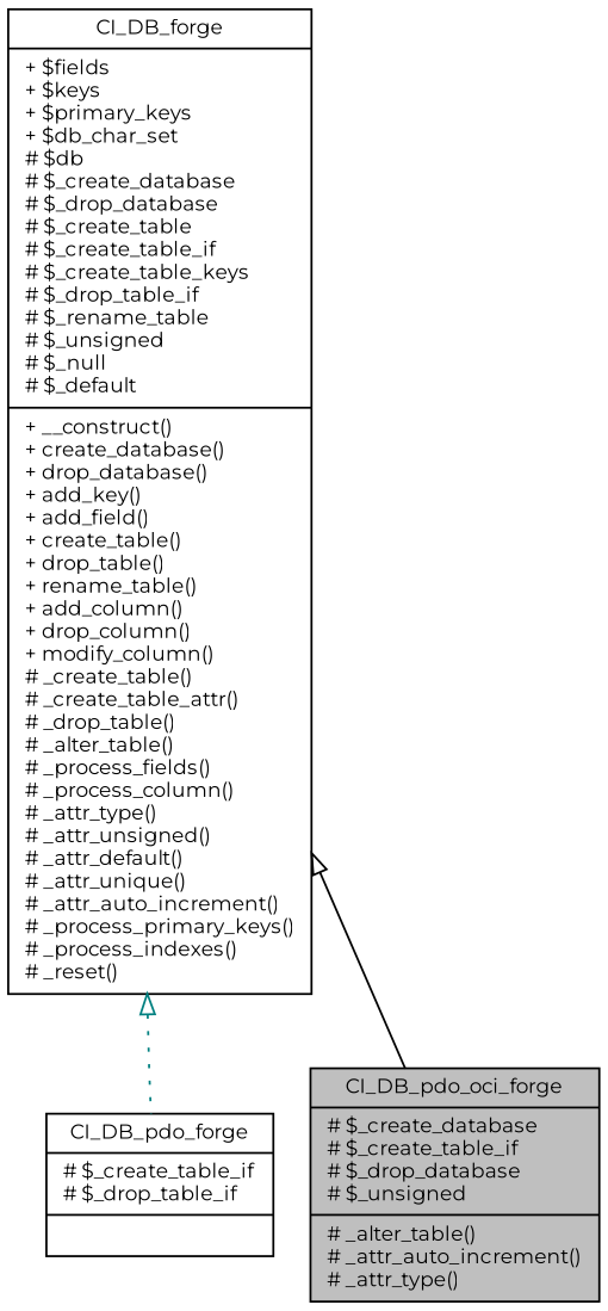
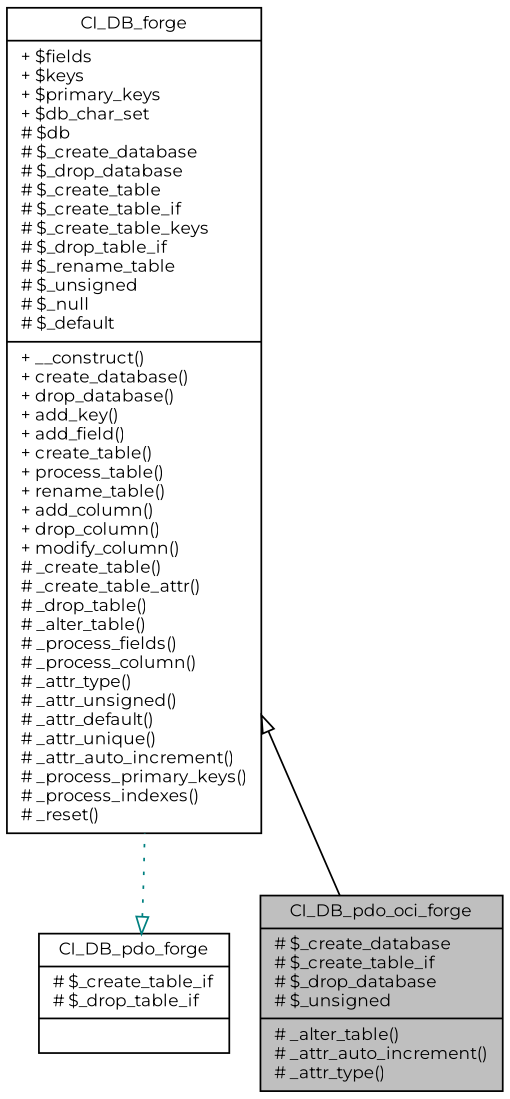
  digraph {
    fontname=Montserrat
    node [color=black fillcolor=white fontname=Montserrat fontsize=10 shape=record style=filled]
    edge [arrowtail=onormal dir=back fontname=Montserrat fontsize=10 labelfontname=Helvetica labelfontsize=10]
    n1 [fillcolor=grey75 fontcolor=black height=0.2 label="{CI_DB_pdo_oci_forge\n|# $_create_database\l# $_create_table_if\l# $_drop_database\l# $_unsigned\l|# _alter_table()\l# _attr_auto_increment()\l# _attr_type()\l}" width=0.4]
    n2 [height=0.2 label="{CI_DB_pdo_forge\n|# $_create_table_if\l# $_drop_table_if\l|}" width=0.4]
-   n3 [height=0.2 label="{CI_DB_forge\n|+ $fields\l+ $keys\l+ $primary_keys\l+ $db_char_set\l# $db\l# $_create_database\l# $_drop_database\l# $_create_table\l# $_create_table_if\l# $_create_table_keys\l# $_drop_table_if\l# $_rename_table\l# $_unsigned\l# $_null\l# $_default\l|+ __construct()\l+ create_database()\l+ drop_database()\l+ add_key()\l+ add_field()\l+ create_table()\l+ drop_table()\l+ rename_table()\l+ add_column()\l+ drop_column()\l+ modify_column()\l# _create_table()\l# _create_table_attr()\l# _drop_table()\l# _alter_table()\l# _process_fields()\l# _process_column()\l# _attr_type()\l# _attr_unsigned()\l# _attr_default()\l# _attr_unique()\l# _attr_auto_increment()\l# _process_primary_keys()\l# _process_indexes()\l# _reset()\l}" width=0.4]
+   n3 [height=0.2 label="{CI_DB_forge\n|+ $fields\l+ $keys\l+ $primary_keys\l+ $db_char_set\l# $db\l# $_create_database\l# $_drop_database\l# $_create_table\l# $_create_table_if\l# $_create_table_keys\l# $_drop_table_if\l# $_rename_table\l# $_unsigned\l# $_null\l# $_default\l|+ __construct()\l+ create_database()\l+ drop_database()\l+ add_key()\l+ add_field()\l+ create_table()\l+ process_table()\l+ rename_table()\l+ add_column()\l+ drop_column()\l+ modify_column()\l# _create_table()\l# _create_table_attr()\l# _drop_table()\l# _alter_table()\l# _process_fields()\l# _process_column()\l# _attr_type()\l# _attr_unsigned()\l# _attr_default()\l# _attr_unique()\l# _attr_auto_increment()\l# _process_primary_keys()\l# _process_indexes()\l# _reset()\l}" width=0.4]
    n3 -> n1 [color=black style=solid]
-   n3 -> n2 [color=teal style=dotted]
+   n2 -> n3 [color=teal style=dotted]
  }
